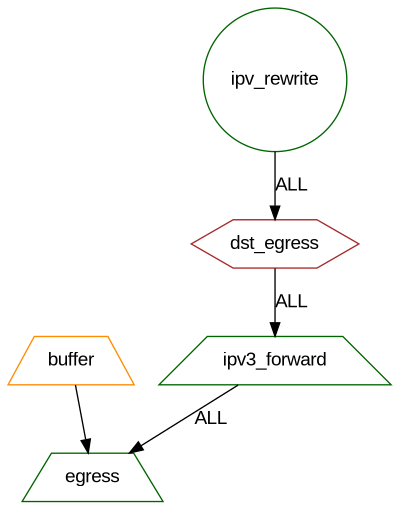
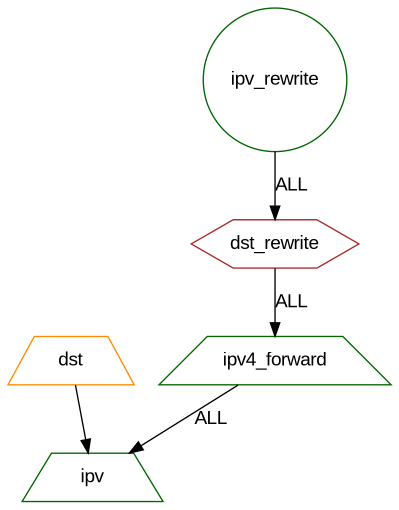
  digraph {
    fontname="Liberation Sans"
    node [color=darkgreen fontname="Liberation Sans" shape=trapezium]
    edge [arrowhead=normal fontname="Liberation Sans"]
-   buffer [color=darkorange]
-   egress
+   buffer [color=darkorange label=dst]
+   egress [label=ipv]
    n3 [label=ipv_rewrite shape=circle]
-   dst_rewrite [color=brown shape=hexagon label=dst_egress]
-   ipv4_forward [label=ipv3_forward]
+   dst_rewrite [color=brown shape=hexagon]
+   ipv4_forward
    buffer -> egress
    n3 -> dst_rewrite [label=ALL]
    dst_rewrite -> ipv4_forward [label=ALL]
    ipv4_forward -> egress [label=ALL]
  }
